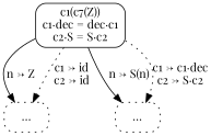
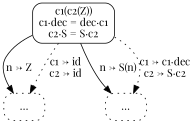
  digraph {
    fontname="Playfair Display"
    node [shape=box style="rounded,dotted" fontname="Playfair Display"]
    edge [fontname="Playfair Display"]
-   n1 [label="c1(c7(Z))\nc1·dec = dec·c1\nc2·S = S·c2" style=rounded]
+   n1 [label="c1(c2(Z))\nc1·dec = dec·c1\nc2·S = S·c2" style=rounded]
    n2 [label="…"]
    n3 [label="…"]
    n1 -> n2 [label="n → Z"]
    n1 -> n2 [label="c1 → id\nc2 → id" style=dotted]
    n1 -> n3 [label="n → S(n)"]
    n1 -> n3 [label="c1 → c1·dec\nc2 → S·c2" style=dotted]
  }
